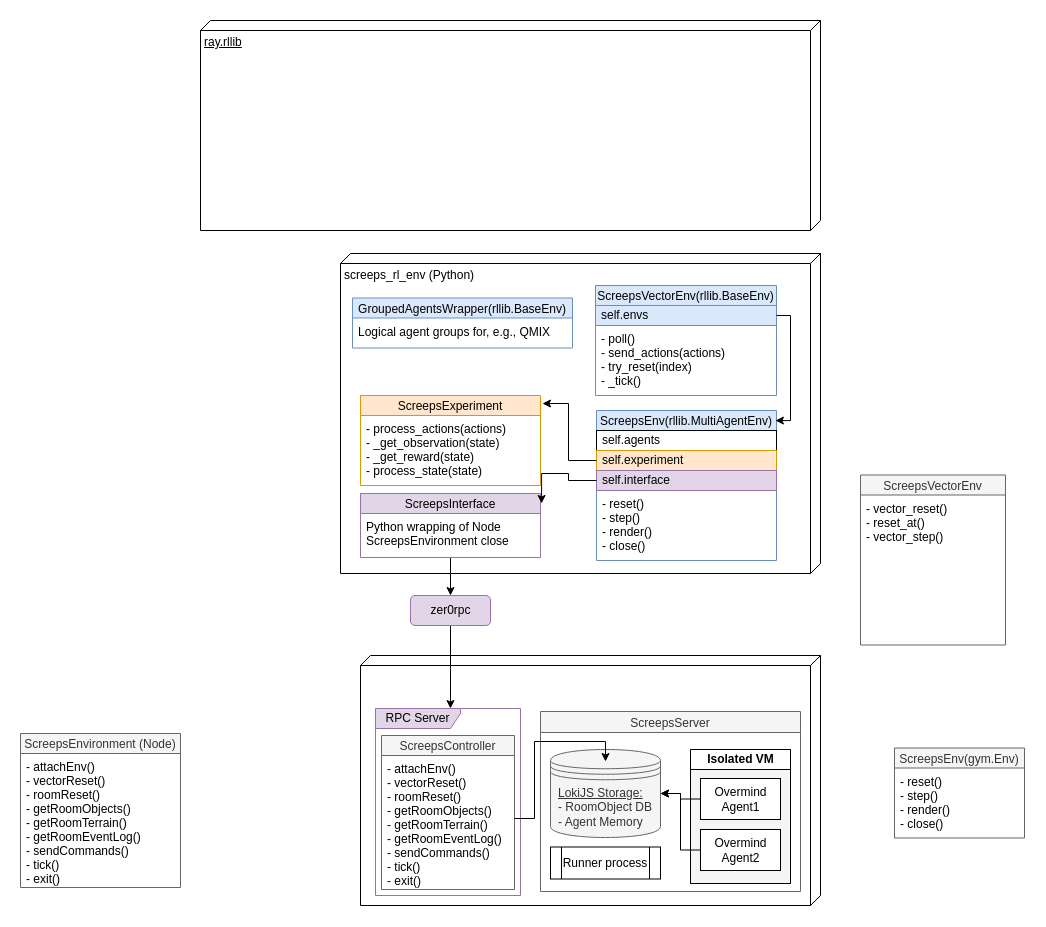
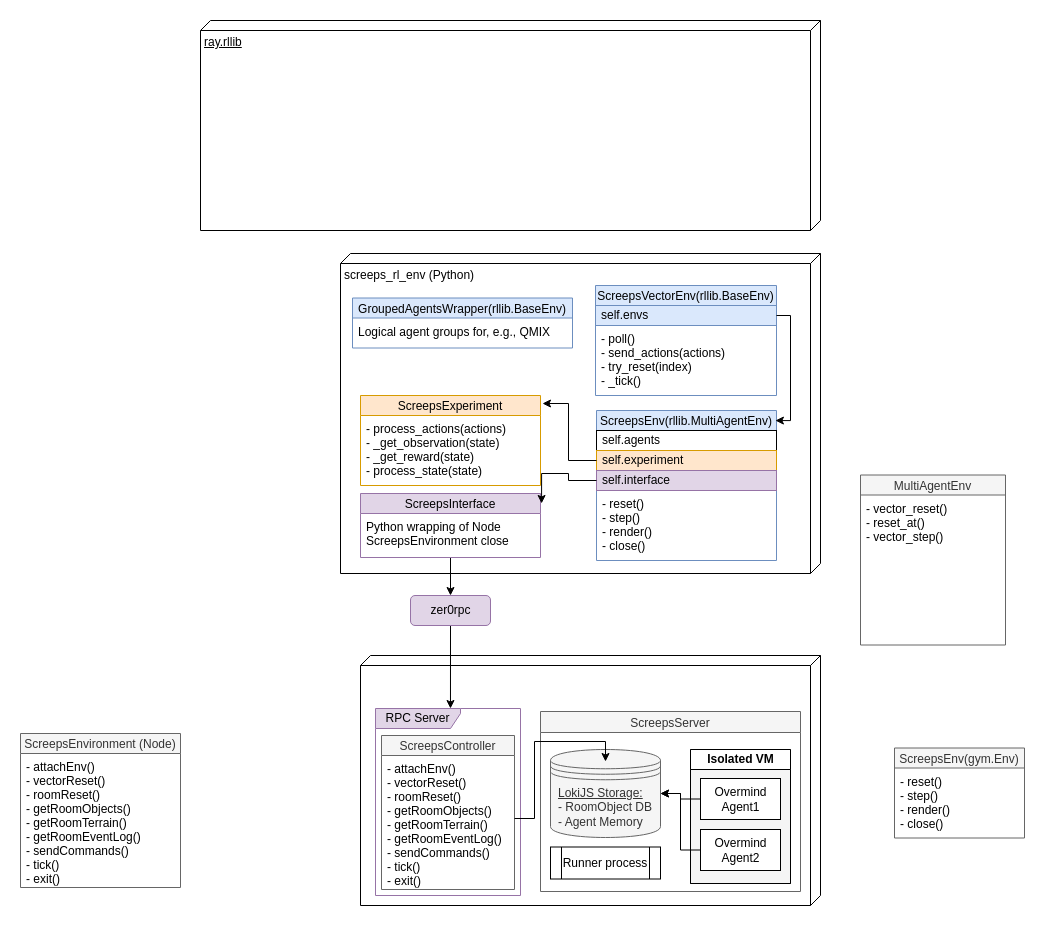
  <mxCell id="0" />
  <mxCell id="1" parent="0" />
  <mxCell id="2" value="" style="verticalAlign=top;align=left;spacingTop=8;spacingLeft=2;spacingRight=12;shape=cube;size=10;direction=south;fontStyle=0;strokeColor=#000000;spacingBottom=0;" parent="1" vertex="1"><mxGeometry x="360" y="655" width="460" height="250" as="geometry" /></mxCell>
  <mxCell id="3" value="screeps_rl_env (Python)" style="verticalAlign=top;align=left;spacingTop=8;spacingLeft=2;spacingRight=12;shape=cube;size=10;direction=south;fontStyle=0;" parent="1" vertex="1"><mxGeometry x="340" y="253" width="480" height="320" as="geometry" /></mxCell>
  <mxCell id="4" value="ray.rllib" style="verticalAlign=top;align=left;spacingTop=8;spacingLeft=2;spacingRight=12;shape=cube;size=10;direction=south;fontStyle=4;html=1;" parent="1" vertex="1"><mxGeometry x="200" y="20" width="620" height="210" as="geometry" /></mxCell>
  <mxCell id="5" style="edgeStyle=orthogonalEdgeStyle;rounded=0;orthogonalLoop=1;jettySize=auto;html=1;exitX=0.5;exitY=1;exitDx=0;exitDy=0;entryX=0.517;entryY=0;entryDx=0;entryDy=0;entryPerimeter=0;fontFamily=Courier New;" edge="1" parent="1" source="6" target="32"><mxGeometry relative="1" as="geometry" /></mxCell>
  <mxCell id="6" value="zer0rpc" style="html=1;labelBackgroundColor=none;strokeColor=#9673a6;fillColor=#e1d5e7;rounded=1;" parent="1" vertex="1"><mxGeometry x="410" y="595" width="80" height="30" as="geometry" /></mxCell>
  <mxCell id="7" style="edgeStyle=orthogonalEdgeStyle;rounded=0;orthogonalLoop=1;jettySize=auto;html=1;entryX=0.5;entryY=0;entryDx=0;entryDy=0;fontFamily=Courier New;" edge="1" parent="1" source="8" target="6"><mxGeometry relative="1" as="geometry" /></mxCell>
  <mxCell id="8" value="ScreepsInterface" style="swimlane;fontStyle=0;childLayout=stackLayout;horizontal=1;startSize=20;fillColor=#e1d5e7;horizontalStack=0;resizeParent=1;resizeParentMax=0;resizeLast=0;collapsible=1;marginBottom=0;labelBackgroundColor=none;strokeColor=#9673a6;html=0;" parent="1" vertex="1"><mxGeometry x="360" y="493" width="180" height="64" as="geometry" /></mxCell>
  <mxCell id="9" value="Python wrapping of Node&#10;ScreepsEnvironment close&#10;" style="text;strokeColor=none;fillColor=none;align=left;verticalAlign=top;spacingLeft=4;spacingRight=4;overflow=hidden;rotatable=0;points=[[0,0.5],[1,0.5]];portConstraint=eastwest;" parent="8" vertex="1"><mxGeometry y="20" width="180" height="44" as="geometry" /></mxCell>
  <mxCell id="10" value="ScreepsEnvironment (Node)" style="swimlane;fontStyle=0;childLayout=stackLayout;horizontal=1;startSize=20;fillColor=#f5f5f5;horizontalStack=0;resizeParent=1;resizeParentMax=0;resizeLast=0;collapsible=1;marginBottom=0;strokeColor=#666666;fontColor=#333333;" parent="1" vertex="1"><mxGeometry x="20" y="733" width="160" height="154" as="geometry" /></mxCell>
  <mxCell id="11" value="- attachEnv()&#10;- vectorReset()&#10;- roomReset()&#10;- getRoomObjects()&#10;- getRoomTerrain()&#10;- getRoomEventLog()&#10;- sendCommands()&#10;- tick()&#10;- exit()&#10;" style="text;strokeColor=none;fillColor=none;align=left;verticalAlign=top;spacingLeft=4;spacingRight=4;overflow=hidden;rotatable=0;points=[[0,0.5],[1,0.5]];portConstraint=eastwest;" parent="10" vertex="1"><mxGeometry y="20" width="160" height="134" as="geometry" /></mxCell>
  <mxCell id="12" value="ScreepsVectorEnv(rllib.BaseEnv)" style="swimlane;fontStyle=0;childLayout=stackLayout;horizontal=1;startSize=20;fillColor=#dae8fc;horizontalStack=0;resizeParent=1;resizeParentMax=0;resizeLast=0;collapsible=1;marginBottom=0;strokeColor=#6c8ebf;" parent="1" vertex="1"><mxGeometry x="595" y="285" width="181" height="110" as="geometry"><mxRectangle x="625" y="140" width="150" height="20" as="alternateBounds" /></mxGeometry></mxCell>
  <mxCell id="13" value="&lt;div style=&quot;text-align: left&quot;&gt;&lt;span&gt;self.envs&lt;/span&gt;&lt;/div&gt;" style="html=1;labelBackgroundColor=none;strokeColor=#6c8ebf;fillColor=#dae8fc;align=left;spacingLeft=4;" vertex="1" parent="12"><mxGeometry y="20" width="181" height="20" as="geometry" /></mxCell>
  <mxCell id="14" value="- poll()&#10;- send_actions(actions)&#10;- try_reset(index)&#10;- _tick()&#10;" style="text;strokeColor=none;fillColor=none;align=left;verticalAlign=top;spacingLeft=4;spacingRight=4;overflow=hidden;rotatable=0;points=[[0,0.5],[1,0.5]];portConstraint=eastwest;" parent="12" vertex="1"><mxGeometry y="40" width="181" height="70" as="geometry" /></mxCell>
  <mxCell id="15" value="ScreepsExperiment" style="swimlane;fontStyle=0;childLayout=stackLayout;horizontal=1;startSize=20;fillColor=#ffe6cc;horizontalStack=0;resizeParent=1;resizeParentMax=0;resizeLast=0;collapsible=1;marginBottom=0;labelBackgroundColor=none;strokeColor=#d79b00;html=0;" vertex="1" parent="1"><mxGeometry x="360" y="395" width="180" height="90" as="geometry" /></mxCell>
  <mxCell id="16" value="- process_actions(actions)&#10;- _get_observation(state)&#10;- _get_reward(state)&#10;- process_state(state)" style="text;strokeColor=none;fillColor=none;align=left;verticalAlign=top;spacingLeft=4;spacingRight=4;overflow=hidden;rotatable=0;points=[[0,0.5],[1,0.5]];portConstraint=eastwest;" vertex="1" parent="15"><mxGeometry y="20" width="180" height="70" as="geometry" /></mxCell>
  <mxCell id="17" value="GroupedAgentsWrapper(rllib.BaseEnv)" style="swimlane;fontStyle=0;childLayout=stackLayout;horizontal=1;startSize=20;fillColor=#dae8fc;horizontalStack=0;resizeParent=1;resizeParentMax=0;resizeLast=0;collapsible=1;marginBottom=0;strokeColor=#6c8ebf;" vertex="1" parent="1"><mxGeometry x="352" y="297.5" width="220" height="50" as="geometry" /></mxCell>
  <mxCell id="18" value="Logical agent groups for, e.g., QMIX" style="text;strokeColor=none;fillColor=none;align=left;verticalAlign=top;spacingLeft=4;spacingRight=4;overflow=hidden;rotatable=0;points=[[0,0.5],[1,0.5]];portConstraint=eastwest;" vertex="1" parent="17"><mxGeometry y="20" width="220" height="30" as="geometry" /></mxCell>
  <mxCell id="19" value="ScreepsEnv(rllib.MultiAgentEnv)" style="swimlane;fontStyle=0;childLayout=stackLayout;horizontal=1;startSize=20;fillColor=#dae8fc;horizontalStack=0;resizeParent=1;resizeParentMax=0;resizeLast=0;collapsible=1;marginBottom=0;strokeColor=#6c8ebf;" parent="1" vertex="1"><mxGeometry x="596" y="410" width="180" height="150" as="geometry"><mxRectangle x="70" y="315" width="150" height="20" as="alternateBounds" /></mxGeometry></mxCell>
  <mxCell id="20" value="&lt;div style=&quot;text-align: left&quot;&gt;&lt;span&gt;self.agents&lt;/span&gt;&lt;/div&gt;" style="html=1;labelBackgroundColor=none;strokeColor=#000000;fillColor=none;align=left;spacingLeft=4;" parent="19" vertex="1"><mxGeometry y="20" width="180" height="20" as="geometry" /></mxCell>
  <mxCell id="21" value="self.experiment" style="html=1;labelBackgroundColor=none;strokeColor=#d79b00;fillColor=#ffe6cc;align=left;spacingLeft=4;" parent="19" vertex="1"><mxGeometry y="40" width="180" height="20" as="geometry" /></mxCell>
  <mxCell id="22" value="self.interface" style="html=1;labelBackgroundColor=none;strokeColor=#9673a6;fillColor=#e1d5e7;align=left;spacingLeft=4;" parent="19" vertex="1"><mxGeometry y="60" width="180" height="20" as="geometry" /></mxCell>
  <mxCell id="23" value="- reset()&#10;- step()&#10;- render()&#10;- close()&#10;" style="text;strokeColor=none;fillColor=none;align=left;verticalAlign=top;spacingLeft=4;spacingRight=4;overflow=hidden;rotatable=0;points=[[0,0.5],[1,0.5]];portConstraint=eastwest;" parent="19" vertex="1"><mxGeometry y="80" width="180" height="70" as="geometry" /></mxCell>
- <mxCell id="24" value="ScreepsVectorEnv" style="swimlane;fontStyle=0;childLayout=stackLayout;horizontal=1;startSize=20;fillColor=#f5f5f5;horizontalStack=0;resizeParent=1;resizeParentMax=0;resizeLast=0;collapsible=1;marginBottom=0;strokeColor=#666666;fontColor=#333333;" parent="1" vertex="1"><mxGeometry x="860" y="474.5" width="145" height="170" as="geometry"><mxRectangle x="70" y="315" width="150" height="20" as="alternateBounds" /></mxGeometry></mxCell>
+ <mxCell id="24" value="MultiAgentEnv" style="swimlane;fontStyle=0;childLayout=stackLayout;horizontal=1;startSize=20;fillColor=#f5f5f5;horizontalStack=0;resizeParent=1;resizeParentMax=0;resizeLast=0;collapsible=1;marginBottom=0;strokeColor=#666666;fontColor=#333333;" parent="1" vertex="1"><mxGeometry x="860" y="474.5" width="145" height="170" as="geometry"><mxRectangle x="70" y="315" width="150" height="20" as="alternateBounds" /></mxGeometry></mxCell>
  <mxCell id="25" value="- vector_reset()&#10;- reset_at()&#10;- vector_step()&#10;" style="text;strokeColor=none;fillColor=none;align=left;verticalAlign=top;spacingLeft=4;spacingRight=4;overflow=hidden;rotatable=0;points=[[0,0.5],[1,0.5]];portConstraint=eastwest;" parent="24" vertex="1"><mxGeometry y="20" width="145" height="150" as="geometry" /></mxCell>
  <mxCell id="26" value="ScreepsEnv(gym.Env)" style="swimlane;fontStyle=0;childLayout=stackLayout;horizontal=1;startSize=20;fillColor=#f5f5f5;horizontalStack=0;resizeParent=1;resizeParentMax=0;resizeLast=0;collapsible=1;marginBottom=0;strokeColor=#666666;fontColor=#333333;" parent="1" vertex="1"><mxGeometry x="894" y="747.5" width="130" height="90" as="geometry"><mxRectangle x="70" y="315" width="150" height="20" as="alternateBounds" /></mxGeometry></mxCell>
  <mxCell id="27" value="- reset()&#10;- step()&#10;- render()&#10;- close()&#10;" style="text;strokeColor=none;fillColor=none;align=left;verticalAlign=top;spacingLeft=4;spacingRight=4;overflow=hidden;rotatable=0;points=[[0,0.5],[1,0.5]];portConstraint=eastwest;" parent="26" vertex="1"><mxGeometry y="20" width="130" height="70" as="geometry" /></mxCell>
  <mxCell id="28" style="edgeStyle=orthogonalEdgeStyle;rounded=0;orthogonalLoop=1;jettySize=auto;html=1;exitX=0;exitY=0.5;exitDx=0;exitDy=0;entryX=1.011;entryY=0.089;entryDx=0;entryDy=0;entryPerimeter=0;fontFamily=Courier New;" edge="1" parent="1" source="21" target="15"><mxGeometry relative="1" as="geometry" /></mxCell>
  <mxCell id="29" style="edgeStyle=orthogonalEdgeStyle;rounded=0;orthogonalLoop=1;jettySize=auto;html=1;exitX=0;exitY=0.5;exitDx=0;exitDy=0;entryX=1.006;entryY=0.156;entryDx=0;entryDy=0;entryPerimeter=0;fontFamily=Courier New;" edge="1" parent="1" source="22" target="8"><mxGeometry relative="1" as="geometry" /></mxCell>
  <mxCell id="30" style="edgeStyle=orthogonalEdgeStyle;rounded=0;orthogonalLoop=1;jettySize=auto;html=1;exitX=1;exitY=0.5;exitDx=0;exitDy=0;entryX=0.994;entryY=0.067;entryDx=0;entryDy=0;entryPerimeter=0;fontFamily=Courier New;" edge="1" parent="1" source="13" target="19"><mxGeometry relative="1" as="geometry"><Array as="points"><mxPoint x="790" y="315" /><mxPoint x="790" y="420" /></Array></mxGeometry></mxCell>
  <mxCell id="31" value="" style="group" vertex="1" connectable="0" parent="1"><mxGeometry x="375" y="708" width="145" height="187" as="geometry" /></mxCell>
  <mxCell id="32" value="RPC Server" style="shape=umlFrame;whiteSpace=wrap;html=1;labelBackgroundColor=none;strokeColor=#9673a6;fillColor=#e1d5e7;width=85;height=20;" parent="31" vertex="1"><mxGeometry width="145" height="187" as="geometry" /></mxCell>
  <mxCell id="33" value="ScreepsController" style="swimlane;fontStyle=0;childLayout=stackLayout;horizontal=1;startSize=20;fillColor=#f5f5f5;horizontalStack=0;resizeParent=1;resizeParentMax=0;resizeLast=0;collapsible=1;marginBottom=0;strokeColor=#666666;fontColor=#333333;" parent="31" vertex="1"><mxGeometry x="6" y="27" width="133" height="154" as="geometry" /></mxCell>
  <mxCell id="34" value="- attachEnv()&#10;- vectorReset()&#10;- roomReset()&#10;- getRoomObjects()&#10;- getRoomTerrain()&#10;- getRoomEventLog()&#10;- sendCommands()&#10;- tick()&#10;- exit()&#10;" style="text;strokeColor=none;fillColor=none;align=left;verticalAlign=top;spacingLeft=4;spacingRight=4;overflow=hidden;rotatable=0;points=[[0,0.5],[1,0.5]];portConstraint=eastwest;" parent="33" vertex="1"><mxGeometry y="20" width="133" height="134" as="geometry" /></mxCell>
  <mxCell id="35" value="" style="group" vertex="1" connectable="0" parent="1"><mxGeometry x="540" y="711" width="260" height="180" as="geometry" /></mxCell>
  <mxCell id="36" value="&lt;div style=&quot;text-align: left&quot;&gt;&lt;span&gt;&lt;u&gt;LokiJS Storage:&lt;/u&gt;&lt;/span&gt;&lt;/div&gt;&lt;div style=&quot;text-align: left&quot;&gt;&lt;span&gt;- RoomObject DB&lt;/span&gt;&lt;/div&gt;&lt;div style=&quot;text-align: left&quot;&gt;&lt;span&gt;- Agent Memory&lt;/span&gt;&lt;/div&gt;" style="shape=datastore;whiteSpace=wrap;html=1;fillColor=#f5f5f5;strokeColor=#666666;fontColor=#333333;" parent="35" vertex="1"><mxGeometry x="10" y="38" width="110" height="88" as="geometry" /></mxCell>
  <mxCell id="37" value="ScreepsServer" style="swimlane;fontStyle=0;childLayout=stackLayout;horizontal=1;startSize=21;fillColor=#f5f5f5;horizontalStack=0;resizeParent=1;resizeParentMax=0;resizeLast=0;collapsible=1;marginBottom=0;labelBackgroundColor=none;strokeColor=#666666;fontColor=#333333;" parent="35" vertex="1"><mxGeometry width="260" height="180" as="geometry"><mxRectangle x="690" y="570" width="90" height="26" as="alternateBounds" /></mxGeometry></mxCell>
  <mxCell id="38" value="" style="group;fillColor=#f5f5f5;strokeColor=#666666;fontColor=#333333;" parent="35" vertex="1" connectable="0"><mxGeometry x="150" y="38" width="100" height="134" as="geometry" /></mxCell>
  <mxCell id="39" value="Isolated VM" style="swimlane;html=1;startSize=20;horizontal=1;containerType=tree;" parent="38" vertex="1"><mxGeometry width="100" height="134" as="geometry" /></mxCell>
  <mxCell id="40" value="Overmind&lt;br&gt;Agent1&lt;br&gt;" style="html=1;" parent="39" vertex="1"><mxGeometry x="10" y="29" width="80" height="41" as="geometry" /></mxCell>
  <mxCell id="41" value="Overmind&lt;br&gt;Agent2&lt;br&gt;" style="html=1;" parent="39" vertex="1"><mxGeometry x="10" y="80" width="80" height="41" as="geometry" /></mxCell>
  <mxCell id="42" value="Runner process" style="shape=process;whiteSpace=wrap;html=1;backgroundOutline=1;" parent="35" vertex="1"><mxGeometry x="10" y="135.5" width="110" height="32" as="geometry" /></mxCell>
  <mxCell id="43" style="edgeStyle=orthogonalEdgeStyle;rounded=0;orthogonalLoop=1;jettySize=auto;html=1;exitX=0;exitY=0.5;exitDx=0;exitDy=0;entryX=1;entryY=0.5;entryDx=0;entryDy=0;fontFamily=Courier New;" edge="1" parent="35" source="40" target="36"><mxGeometry relative="1" as="geometry" /></mxCell>
  <mxCell id="44" style="edgeStyle=orthogonalEdgeStyle;rounded=0;orthogonalLoop=1;jettySize=auto;html=1;exitX=0;exitY=0.5;exitDx=0;exitDy=0;entryX=1;entryY=0.5;entryDx=0;entryDy=0;fontFamily=Courier New;" edge="1" parent="35" source="41" target="36"><mxGeometry relative="1" as="geometry" /></mxCell>
  <mxCell id="45" style="edgeStyle=orthogonalEdgeStyle;rounded=0;orthogonalLoop=1;jettySize=auto;html=1;exitX=1;exitY=0.5;exitDx=0;exitDy=0;fontFamily=Courier New;" edge="1" parent="1"><mxGeometry relative="1" as="geometry"><mxPoint x="514" y="818" as="sourcePoint" /><mxPoint x="605" y="761" as="targetPoint" /><Array as="points"><mxPoint x="534" y="818" /><mxPoint x="534" y="741" /><mxPoint x="605" y="741" /><mxPoint x="605" y="761" /></Array></mxGeometry></mxCell>
